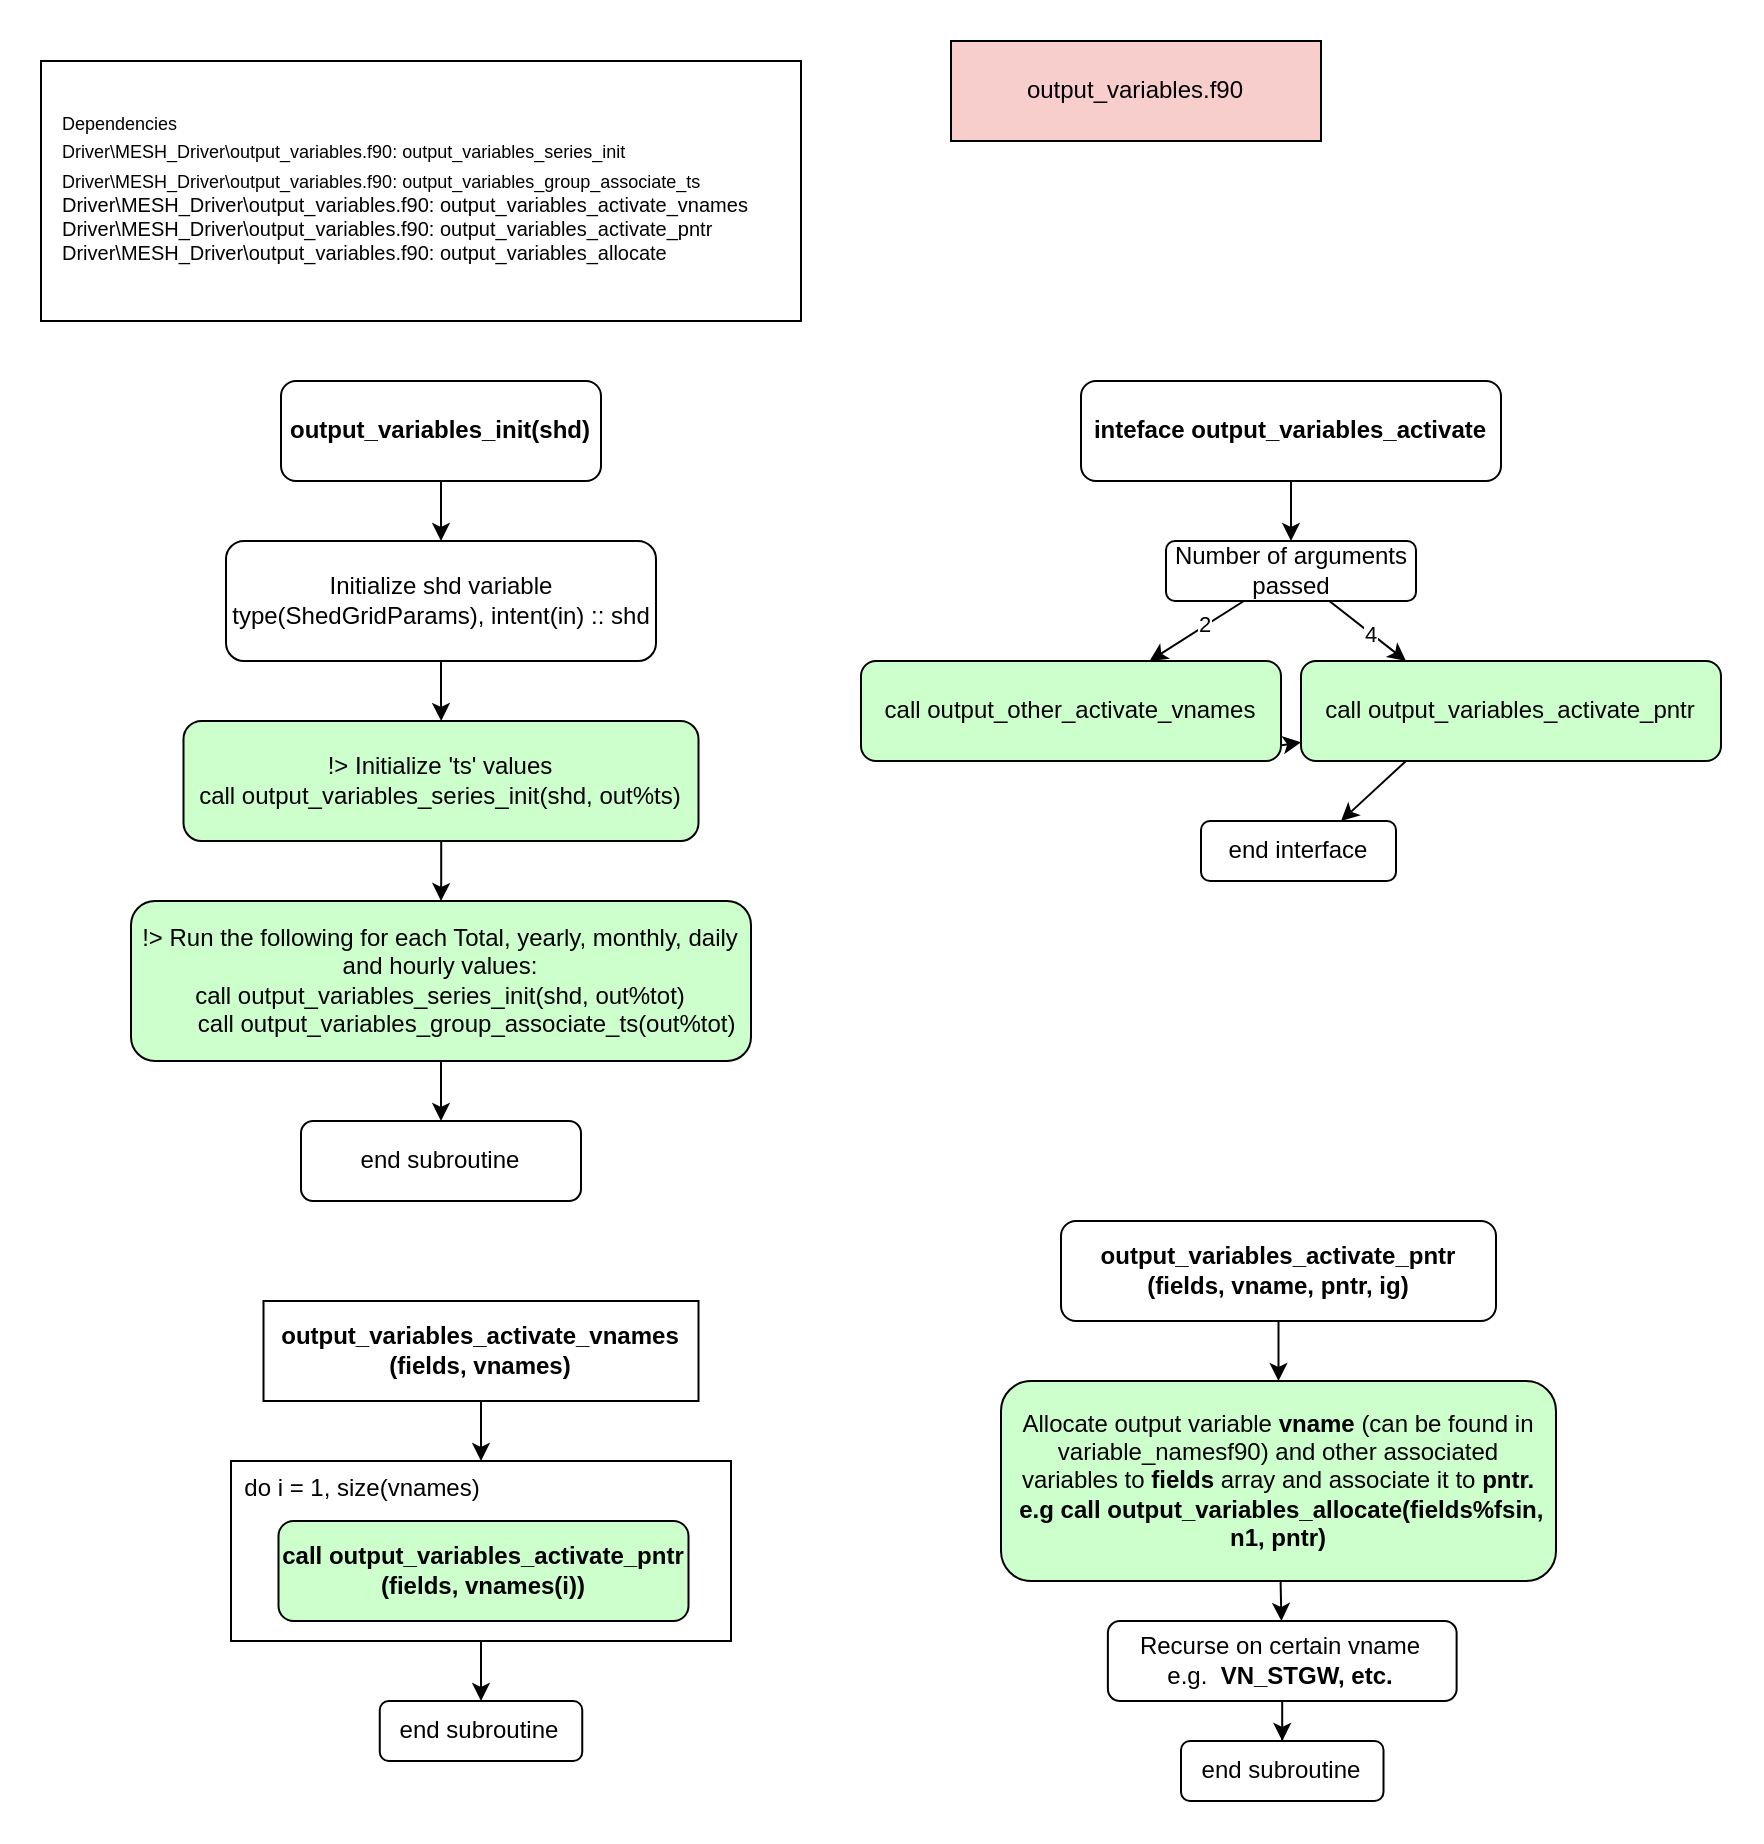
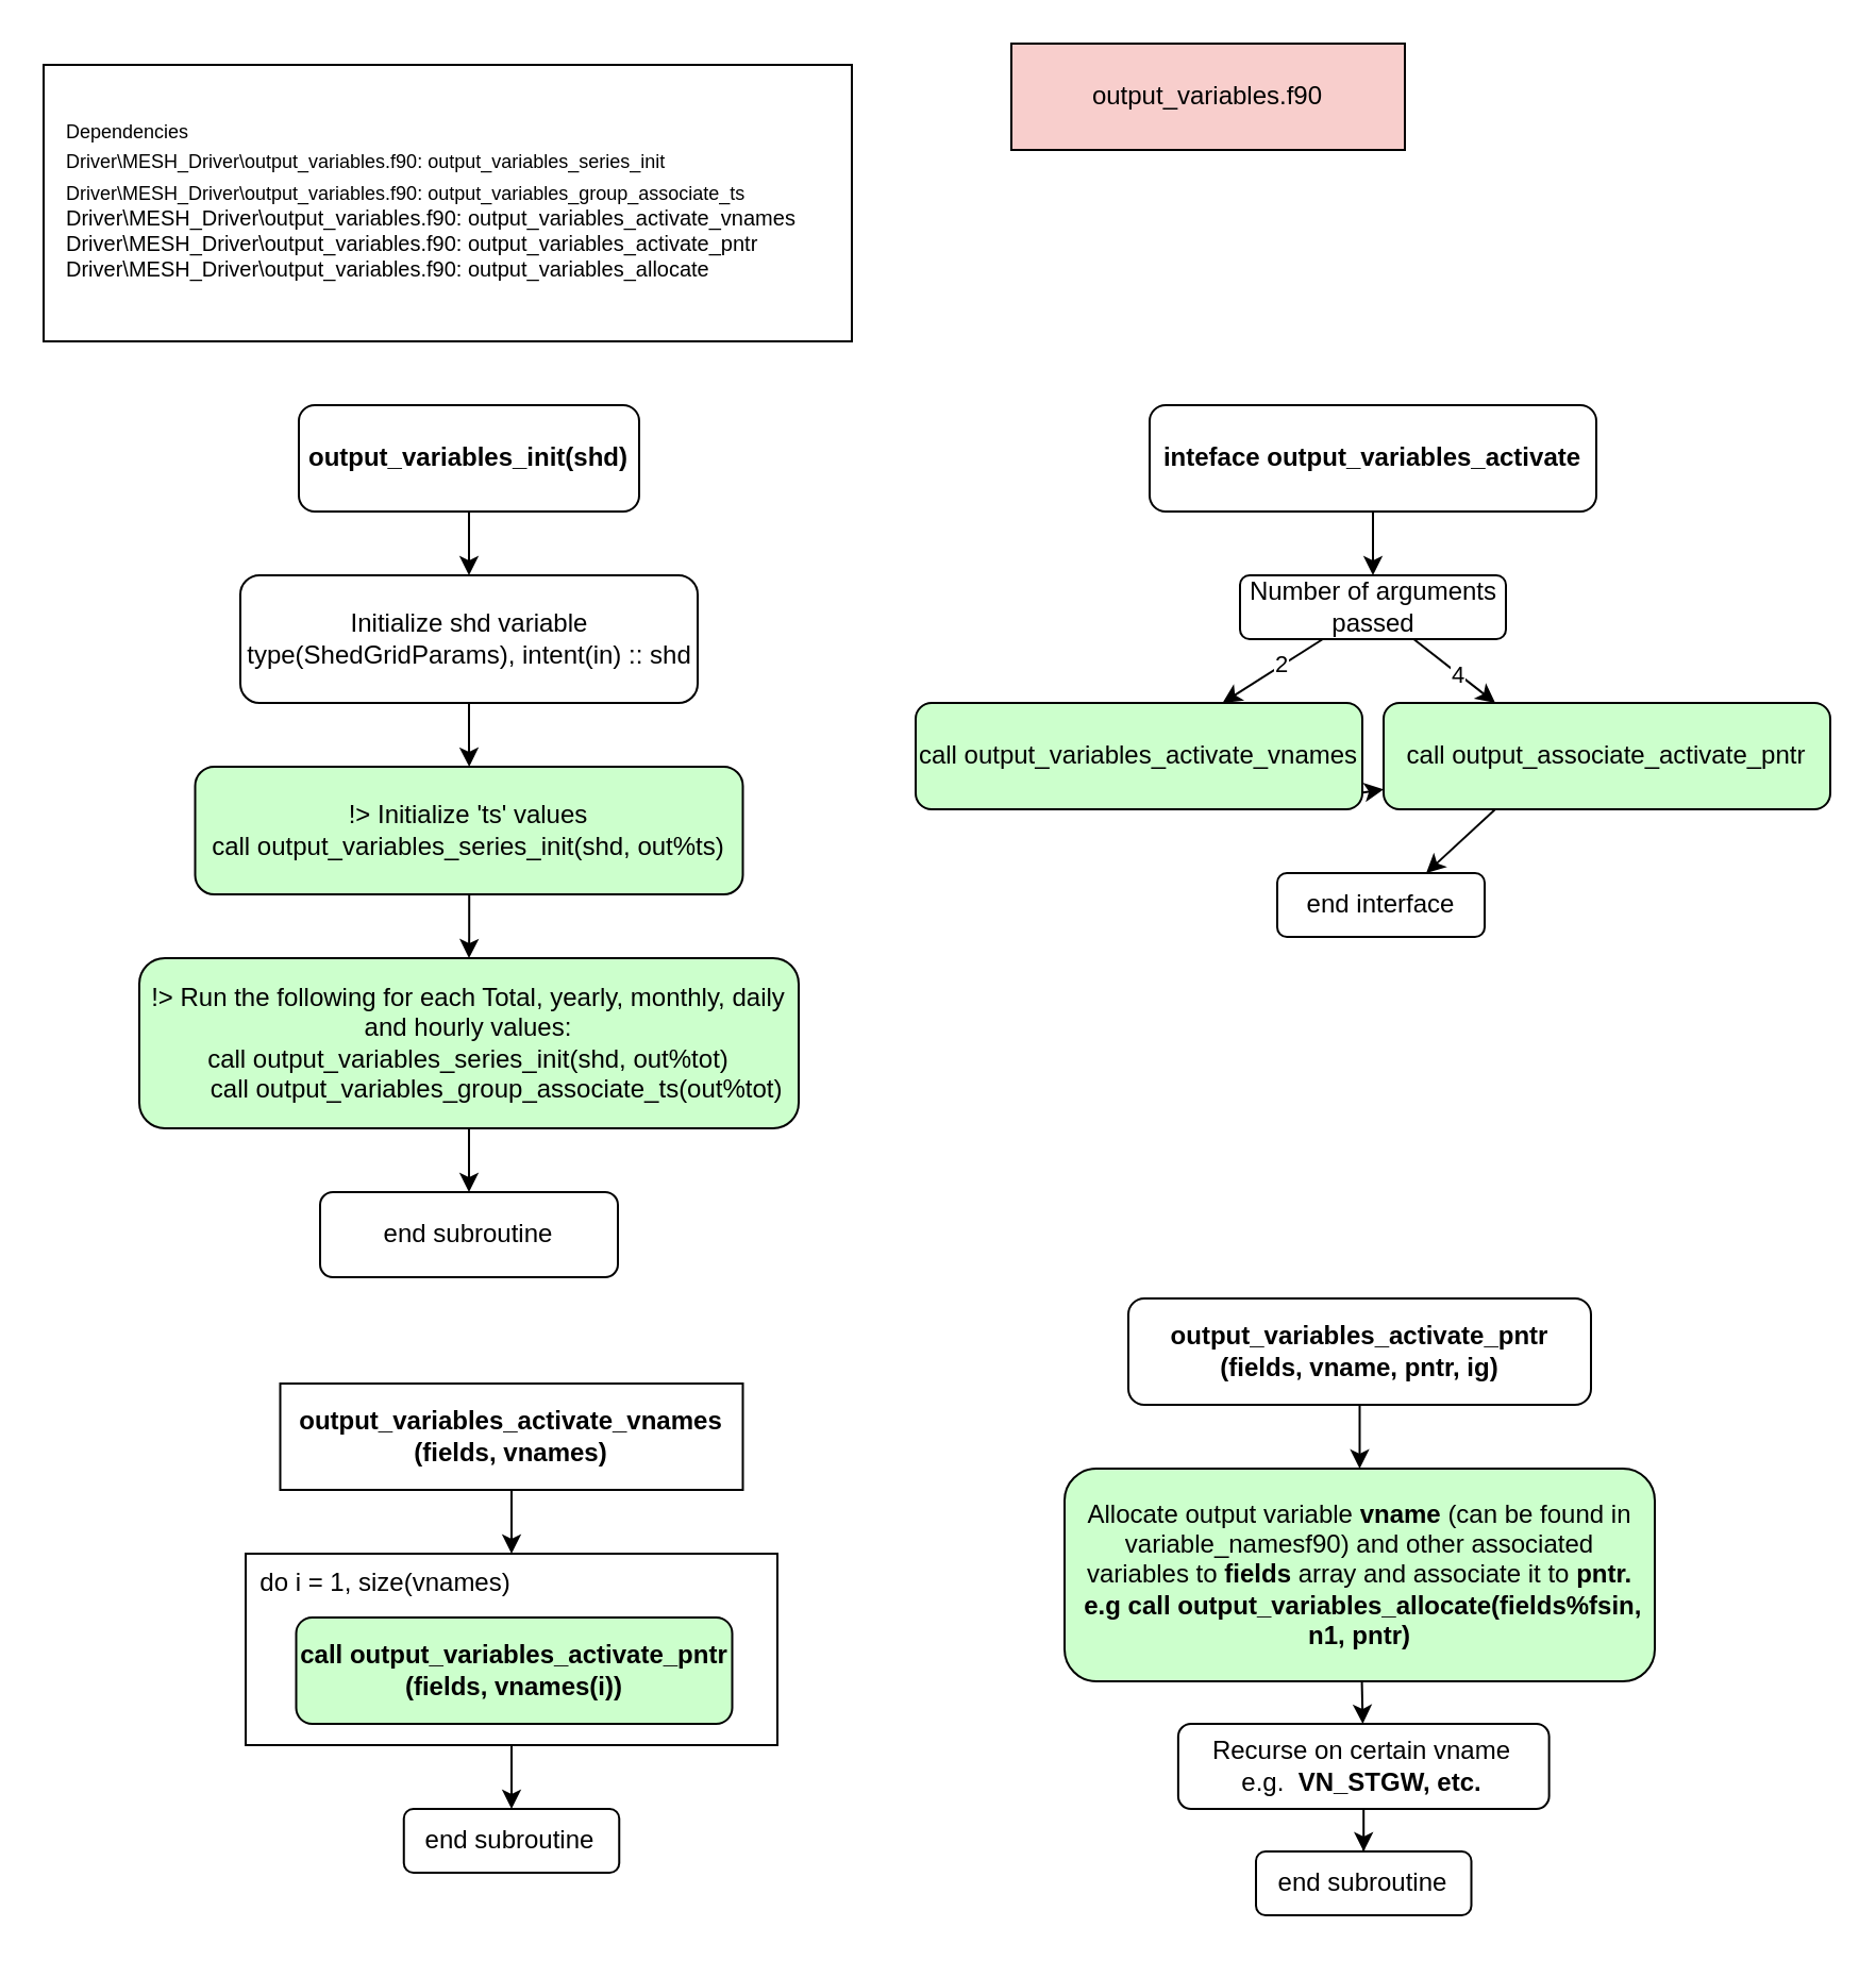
  <mxCell id="0" />
  <mxCell id="1" parent="0" />
  <mxCell id="2" value="output_variables.f90" style="rounded=0;whiteSpace=wrap;html=1;fillColor=#F8CECC;" vertex="1" parent="1"><mxGeometry x="475" y="20" width="185" height="50" as="geometry" /></mxCell>
  <mxCell id="3" value="" style="edgeStyle=orthogonalEdgeStyle;rounded=0;orthogonalLoop=1;jettySize=auto;html=1;" edge="1" parent="1" source="4" target="9"><mxGeometry relative="1" as="geometry" /></mxCell>
  <mxCell id="4" value="&lt;b&gt;output_variables_init(shd)&lt;/b&gt;" style="rounded=1;whiteSpace=wrap;html=1;" vertex="1" parent="1"><mxGeometry x="140" y="190" width="160" height="50" as="geometry" /></mxCell>
  <mxCell id="5" value="" style="group" vertex="1" connectable="0" parent="1"><mxGeometry x="20" y="30" width="380" height="130" as="geometry" /></mxCell>
  <mxCell id="6" value="" style="rounded=0;whiteSpace=wrap;html=1;" vertex="1" parent="5"><mxGeometry width="380" height="130" as="geometry" /></mxCell>
  <mxCell id="7" value="&lt;font style=&quot;font-size: 9px;&quot;&gt;Dependencies&lt;/font&gt;&lt;div&gt;&lt;div&gt;&lt;font style=&quot;font-size: 9px;&quot;&gt;Driver\MESH_Driver\output_variables.f90: output_variables_series_init&lt;/font&gt;&lt;/div&gt;&lt;div&gt;&lt;font style=&quot;font-size: 9px;&quot;&gt;Driver\MESH_Driver\output_variables.f90: output_variables_group_associate_ts&lt;/font&gt;&lt;/div&gt;&lt;/div&gt;&lt;div&gt;&lt;font size=&quot;1&quot; style=&quot;&quot;&gt;&lt;div style=&quot;&quot;&gt;Driver\MESH_Driver\output_variables.f90: output_variables_activate_vnames&lt;/div&gt;&lt;div style=&quot;&quot;&gt;Driver\MESH_Driver\output_variables.f90: output_variables_activate_pntr&lt;/div&gt;&lt;div style=&quot;&quot;&gt;Driver\MESH_Driver\output_variables.f90: output_variables_allocate&lt;/div&gt;&lt;/font&gt;&lt;/div&gt;" style="text;html=1;align=left;verticalAlign=middle;whiteSpace=wrap;rounded=0;" vertex="1" parent="5"><mxGeometry x="8.769" width="361.731" height="126.486" as="geometry" /></mxCell>
  <mxCell id="8" value="" style="edgeStyle=orthogonalEdgeStyle;rounded=0;orthogonalLoop=1;jettySize=auto;html=1;" edge="1" parent="1" source="9" target="11"><mxGeometry relative="1" as="geometry" /></mxCell>
  <mxCell id="9" value="Initialize shd variable&lt;div&gt;type(ShedGridParams), intent(in) :: shd&lt;br&gt;&lt;/div&gt;" style="whiteSpace=wrap;html=1;rounded=1;" vertex="1" parent="1"><mxGeometry x="112.5" y="270" width="215" height="60" as="geometry" /></mxCell>
  <mxCell id="10" value="" style="edgeStyle=orthogonalEdgeStyle;rounded=0;orthogonalLoop=1;jettySize=auto;html=1;" edge="1" parent="1" source="11" target="13"><mxGeometry relative="1" as="geometry" /></mxCell>
  <mxCell id="11" value="&lt;div&gt;&lt;span style=&quot;background-color: initial;&quot;&gt;!&amp;gt; Initialize 'ts' values&lt;/span&gt;&lt;/div&gt;&lt;div&gt;&lt;span style=&quot;background-color: initial;&quot;&gt;call output_variables_series_init(shd, out%ts)&lt;/span&gt;&lt;br&gt;&lt;/div&gt;" style="whiteSpace=wrap;html=1;rounded=1;fillColor=#CCFFCC;" vertex="1" parent="1"><mxGeometry x="91.25" y="360" width="257.5" height="60" as="geometry" /></mxCell>
  <mxCell id="12" value="" style="edgeStyle=orthogonalEdgeStyle;rounded=0;orthogonalLoop=1;jettySize=auto;html=1;" edge="1" parent="1" source="13" target="14"><mxGeometry relative="1" as="geometry" /></mxCell>
  <mxCell id="13" value="&lt;div&gt;!&amp;gt; Run the following for each Total, yearly, monthly, daily and hourly values:&lt;/div&gt;&lt;div&gt;call output_variables_series_init(shd, out%tot)&lt;/div&gt;&lt;div&gt;&amp;nbsp; &amp;nbsp; &amp;nbsp; &amp;nbsp; call output_variables_group_associate_ts(out%tot)&lt;/div&gt;" style="whiteSpace=wrap;html=1;rounded=1;fillColor=#CCFFCC;" vertex="1" parent="1"><mxGeometry x="65" y="450" width="310" height="80" as="geometry" /></mxCell>
  <mxCell id="14" value="end subroutine" style="whiteSpace=wrap;html=1;rounded=1;" vertex="1" parent="1"><mxGeometry x="150" y="560" width="140" height="40" as="geometry" /></mxCell>
  <mxCell id="15" value="" style="edgeStyle=orthogonalEdgeStyle;rounded=0;orthogonalLoop=1;jettySize=auto;html=1;" edge="1" parent="1" source="16" target="21"><mxGeometry relative="1" as="geometry" /></mxCell>
  <mxCell id="16" value="&lt;b&gt;inteface output_variables_activate&lt;/b&gt;" style="rounded=1;whiteSpace=wrap;html=1;" vertex="1" parent="1"><mxGeometry x="540" y="190" width="210" height="50" as="geometry" /></mxCell>
  <mxCell id="17" value="" style="rounded=0;orthogonalLoop=1;jettySize=auto;html=1;" edge="1" parent="1" source="21" target="23"><mxGeometry relative="1" as="geometry" /></mxCell>
  <mxCell id="18" value="2" style="edgeLabel;html=1;align=center;verticalAlign=middle;resizable=0;points=[];" vertex="1" connectable="0" parent="17"><mxGeometry x="-0.175" y="-1" relative="1" as="geometry"><mxPoint as="offset" /></mxGeometry></mxCell>
  <mxCell id="19" style="rounded=0;orthogonalLoop=1;jettySize=auto;html=1;entryX=0.25;entryY=0;entryDx=0;entryDy=0;" edge="1" parent="1" source="21" target="24"><mxGeometry relative="1" as="geometry" /></mxCell>
  <mxCell id="20" value="4" style="edgeLabel;html=1;align=center;verticalAlign=middle;resizable=0;points=[];" vertex="1" connectable="0" parent="19"><mxGeometry x="0.072" y="-1" relative="1" as="geometry"><mxPoint as="offset" /></mxGeometry></mxCell>
  <mxCell id="21" value="Number of arguments passed" style="whiteSpace=wrap;html=1;rounded=1;" vertex="1" parent="1"><mxGeometry x="582.5" y="270" width="125" height="30" as="geometry" /></mxCell>
  <mxCell id="22" style="rounded=0;orthogonalLoop=1;jettySize=auto;html=1;exitX=0.75;exitY=1;exitDx=0;exitDy=0;" edge="1" parent="1" source="23" target="24"><mxGeometry relative="1" as="geometry" /></mxCell>
- <mxCell id="23" value="call output_other_activate_vnames" style="whiteSpace=wrap;html=1;rounded=1;fillColor=#CCFFCC;" vertex="1" parent="1"><mxGeometry x="430" y="330" width="210" height="50" as="geometry" /></mxCell>
- <mxCell id="24" value="call output_variables_activate_pntr" style="whiteSpace=wrap;html=1;rounded=1;fillColor=#CCFFCC;" vertex="1" parent="1"><mxGeometry x="650" y="330" width="210" height="50" as="geometry" /></mxCell>
+ <mxCell id="23" value="call output_variables_activate_vnames" style="whiteSpace=wrap;html=1;rounded=1;fillColor=#CCFFCC;" vertex="1" parent="1"><mxGeometry x="430" y="330" width="210" height="50" as="geometry" /></mxCell>
+ <mxCell id="24" value="call output_associate_activate_pntr" style="whiteSpace=wrap;html=1;rounded=1;fillColor=#CCFFCC;" vertex="1" parent="1"><mxGeometry x="650" y="330" width="210" height="50" as="geometry" /></mxCell>
  <mxCell id="25" value="end interface" style="whiteSpace=wrap;html=1;rounded=1;" vertex="1" parent="1"><mxGeometry x="600" y="410" width="97.5" height="30" as="geometry" /></mxCell>
  <mxCell id="26" style="edgeStyle=none;rounded=0;orthogonalLoop=1;jettySize=auto;html=1;exitX=0.25;exitY=1;exitDx=0;exitDy=0;" edge="1" parent="1" source="24"><mxGeometry relative="1" as="geometry"><mxPoint x="670" y="410" as="targetPoint" /></mxGeometry></mxCell>
  <mxCell id="27" style="edgeStyle=none;rounded=0;orthogonalLoop=1;jettySize=auto;html=1;entryX=0.5;entryY=0;entryDx=0;entryDy=0;" edge="1" parent="1" source="28" target="30"><mxGeometry relative="1" as="geometry" /></mxCell>
  <mxCell id="28" value="&lt;b&gt;output_variables_activate_vnames (fields, vnames)&lt;/b&gt;" style="whiteSpace=wrap;html=1;fillColor=#FFFFFF;rounded=0;" vertex="1" parent="1"><mxGeometry x="131.25" y="650" width="217.5" height="50" as="geometry" /></mxCell>
  <mxCell id="29" value="" style="group" vertex="1" connectable="0" parent="1"><mxGeometry x="115" y="730" width="250" height="90" as="geometry" /></mxCell>
  <mxCell id="30" value="" style="rounded=0;whiteSpace=wrap;html=1;" vertex="1" parent="29"><mxGeometry width="250" height="90" as="geometry" /></mxCell>
  <mxCell id="31" value="&lt;b&gt;call output_variables_activate_pntr (fields, vnames(i))&lt;/b&gt;" style="whiteSpace=wrap;html=1;rounded=1;fillColor=#CCFFCC;" vertex="1" parent="29"><mxGeometry x="23.75" y="30" width="205" height="50" as="geometry" /></mxCell>
  <mxCell id="32" value="do i = 1, size(vnames)" style="text;html=1;align=center;verticalAlign=middle;whiteSpace=wrap;rounded=0;" vertex="1" parent="29"><mxGeometry x="6.25" y="4" width="120" height="20" as="geometry" /></mxCell>
  <mxCell id="33" value="end subroutine" style="whiteSpace=wrap;html=1;rounded=1;fillColor=#FFFFFF;" vertex="1" parent="1"><mxGeometry x="189.38" y="850" width="101.25" height="30" as="geometry" /></mxCell>
  <mxCell id="34" value="" style="edgeStyle=none;rounded=0;orthogonalLoop=1;jettySize=auto;html=1;exitX=0.5;exitY=1;exitDx=0;exitDy=0;" edge="1" parent="1" source="30" target="33"><mxGeometry relative="1" as="geometry"><mxPoint x="241" y="830" as="sourcePoint" /></mxGeometry></mxCell>
  <mxCell id="35" style="edgeStyle=none;rounded=0;orthogonalLoop=1;jettySize=auto;html=1;" edge="1" parent="1" source="36" target="39"><mxGeometry relative="1" as="geometry"><mxPoint x="638.75" y="690" as="targetPoint" /></mxGeometry></mxCell>
  <mxCell id="36" value="&lt;b&gt;output_variables_activate_pntr (fields, vname, pntr, ig)&lt;/b&gt;" style="whiteSpace=wrap;html=1;rounded=1;fillColor=#FFFFFF;" vertex="1" parent="1"><mxGeometry x="530" y="610" width="217.5" height="50" as="geometry" /></mxCell>
  <mxCell id="37" value="end subroutine" style="whiteSpace=wrap;html=1;rounded=1;fillColor=#FFFFFF;" vertex="1" parent="1"><mxGeometry x="590" y="870" width="101.25" height="30" as="geometry" /></mxCell>
  <mxCell id="38" style="edgeStyle=none;rounded=0;orthogonalLoop=1;jettySize=auto;html=1;" edge="1" parent="1" source="39" target="41"><mxGeometry relative="1" as="geometry" /></mxCell>
  <mxCell id="39" value="Allocate output variable &lt;b&gt;vname &lt;/b&gt;(can be found in variable_namesf90)&amp;nbsp;and other associated variables&amp;nbsp;to&lt;b&gt;&amp;nbsp;fields &lt;/b&gt;array and associate it to &lt;b&gt;pntr.&lt;/b&gt;&lt;br&gt;&lt;b&gt;&amp;nbsp;e.g call output_variables_allocate(fields%fsin, n1, pntr)&lt;/b&gt;" style="whiteSpace=wrap;html=1;rounded=1;fillColor=#CCFFCC;" vertex="1" parent="1"><mxGeometry x="500" y="690" width="277.5" height="100" as="geometry" /></mxCell>
  <mxCell id="40" style="edgeStyle=orthogonalEdgeStyle;rounded=0;orthogonalLoop=1;jettySize=auto;html=1;entryX=0.5;entryY=0;entryDx=0;entryDy=0;" edge="1" parent="1" source="41" target="37"><mxGeometry relative="1" as="geometry" /></mxCell>
  <mxCell id="41" value="Recurse on certain vname e.g.&amp;nbsp;&amp;nbsp;&lt;b&gt;VN_STGW, etc.&lt;/b&gt;" style="whiteSpace=wrap;html=1;rounded=1;" vertex="1" parent="1"><mxGeometry x="553.44" y="810" width="174.37" height="40" as="geometry" /></mxCell>
